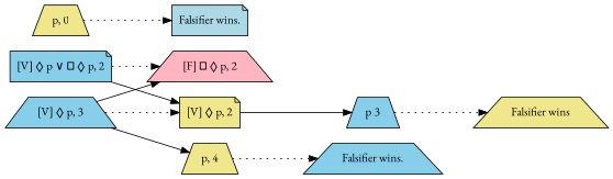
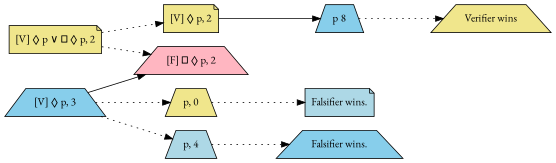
  digraph {
    fontname="EB Garamond"
    rankdir=LR
    node [fillcolor=khaki fontname="EB Garamond" shape=trapezium style=filled]
    edge [fontname="EB Garamond" style=dotted]
-   n1 [fillcolor=skyblue label="[V] ◇ p ∨ □ ◇ p, 2" shape=note]
+   n1 [label="[V] ◇ p ∨ □ ◇ p, 2" shape=note]
    n2 [label="[V] ◇ p, 2" shape=note]
    n3 [fillcolor=lightpink label="[F] □ ◇ p, 2"]
-   n4 [fillcolor=skyblue label="p 3"]
-   n5 [label="Falsifier wins"]
+   n4 [fillcolor=skyblue label="p 8"]
+   n5 [label="Verifier wins"]
    n6 [fillcolor=skyblue label="[V] ◇ p, 3"]
    n7 [label="p, 0"]
-   n8 [label="p, 4"]
+   n8 [fillcolor=lightblue label="p, 4"]
    n9 [fillcolor=lightblue label="Falsifier wins." shape=note]
    n10 [fillcolor=skyblue label="Falsifier wins."]
-   n1 -> n2 [style=solid]
+   n1 -> n2
    n1 -> n3
    n2 -> n4 [style=solid]
    n4 -> n5
    n6 -> n3 [style=solid]
-   n6 -> n2
-   n6 -> n8 [style=solid]
+   n6 -> n7
+   n6 -> n8
    n7 -> n9
    n8 -> n10
  }
